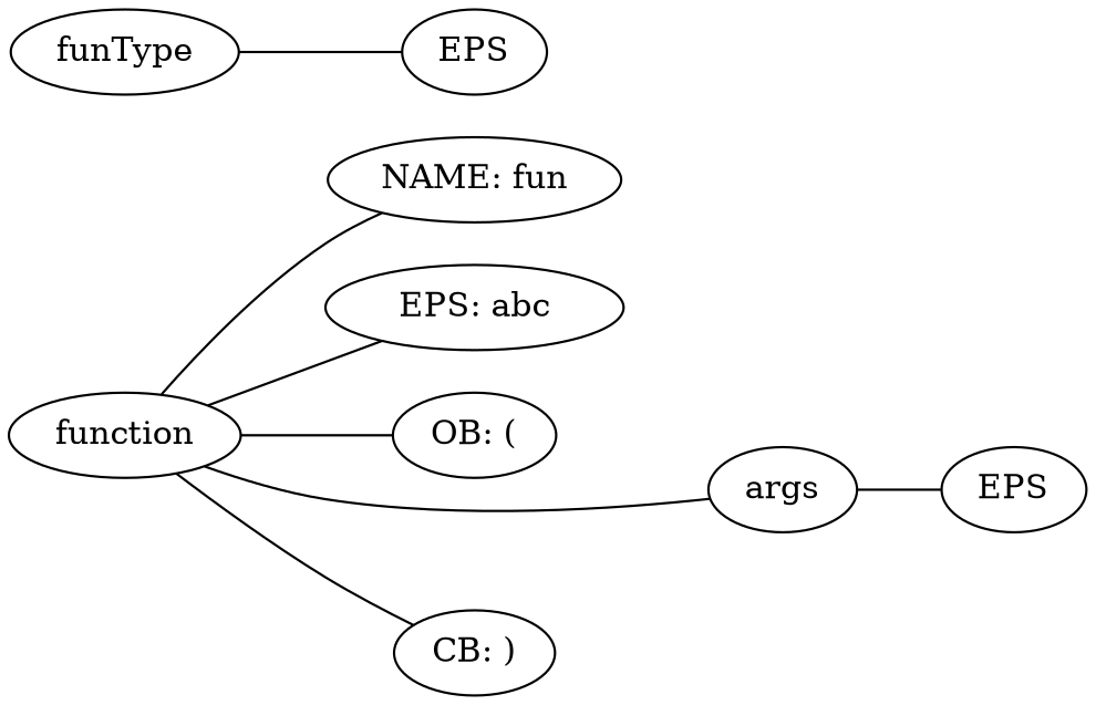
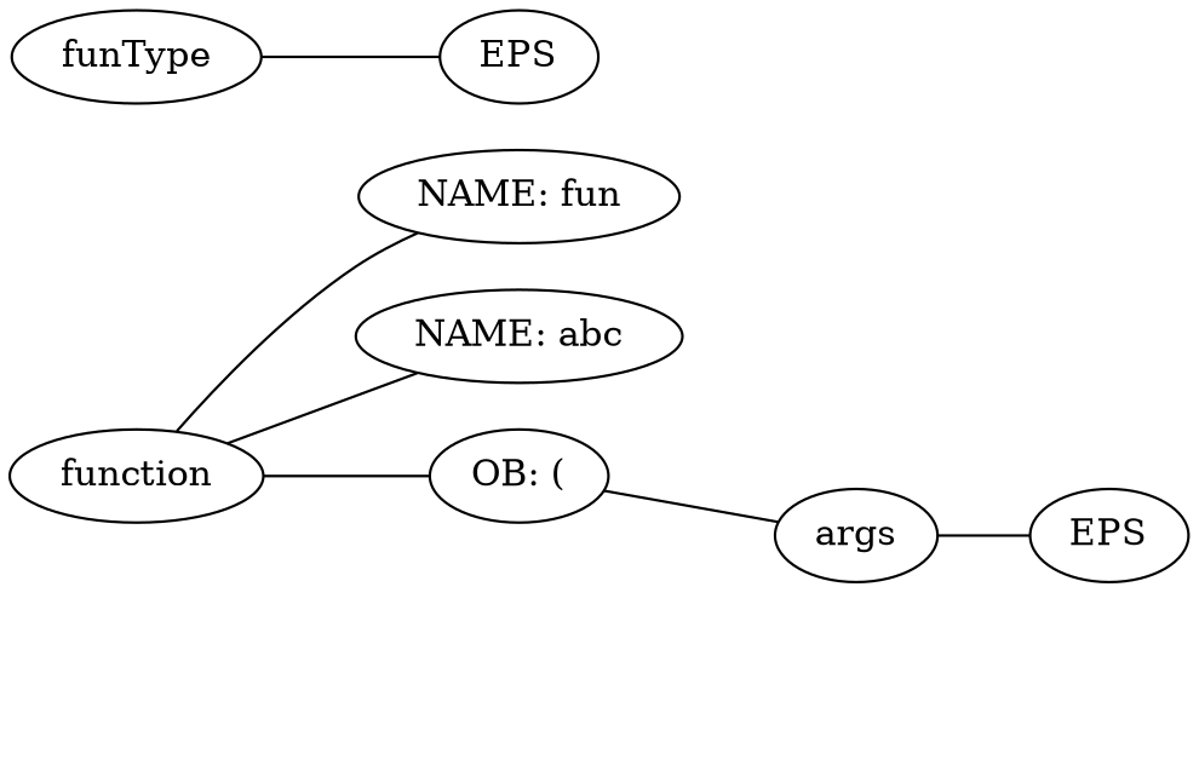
  graph {
    rankdir=LR
    n1 [label=function]
    n2 [label="NAME: fun"]
-   n3 [label="EPS: abc"]
+   n3 [label="NAME: abc"]
    n4 [label="OB: ("]
    n5 [label=args]
-   n6 [label="CB: )"]
    n7 [label=EPS]
    n8 [label=funType]
    n9 [label=EPS]
    n1 -- n2
    n1 -- n3
    n1 -- n4
-   n1 -- n5
-   n1 -- n6
+   n4 -- n5
    n5 -- n7
    n8 -- n9
  }
